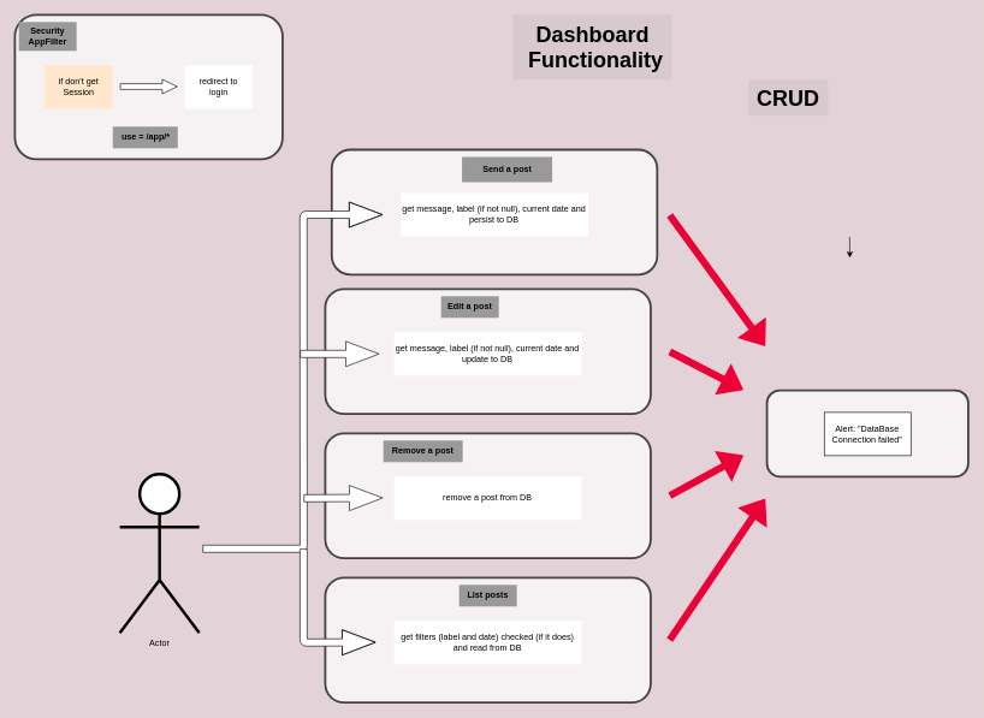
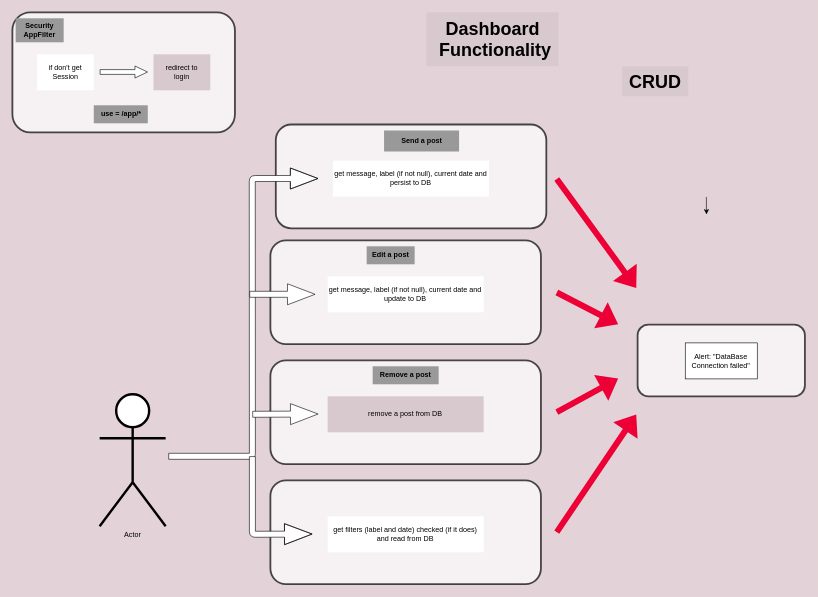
  <mxCell id="0" />
  <mxCell id="1" parent="0" />
  <mxCell id="2" value="" style="rounded=1;whiteSpace=wrap;html=1;shadow=0;strokeWidth=3;fontColor=#000000;opacity=70;" parent="1" vertex="1"><mxGeometry x="459" y="207" width="450.87" height="173" as="geometry" /></mxCell>
  <mxCell id="3" value="&lt;font style=&quot;font-size: 30px;&quot; color=&quot;#000000&quot;&gt;Dashboard&lt;br&gt;&amp;nbsp;Functionality&lt;br&gt;&lt;/font&gt;" style="text;html=1;align=center;verticalAlign=middle;resizable=0;points=[];autosize=1;strokeColor=none;fillColor=#d8c9ce;shadow=0;strokeWidth=3;fontStyle=1" parent="1" vertex="1"><mxGeometry x="710" y="20" width="220" height="90" as="geometry" /></mxCell>
  <mxCell id="4" value="Actor" style="shape=umlActor;verticalLabelPosition=bottom;verticalAlign=top;html=1;outlineConnect=0;strokeColor=#000000;strokeWidth=4;fontColor=#000000;" parent="1" vertex="1"><mxGeometry x="165.44" y="656.5" width="110" height="220" as="geometry" /></mxCell>
  <mxCell id="5" value="get message, label (if not null), current date and persist to DB" style="rounded=0;whiteSpace=wrap;html=1;strokeColor=none;strokeWidth=4;" parent="1" vertex="1"><mxGeometry x="554.43" y="267" width="260" height="60" as="geometry" /></mxCell>
  <mxCell id="6" value="&lt;b&gt;Send a post&lt;br&gt;&lt;/b&gt;" style="text;html=1;align=center;verticalAlign=middle;resizable=0;points=[];autosize=1;strokeColor=none;fillColor=#999999;fontColor=#000000;labelBackgroundColor=none;labelBorderColor=none;" parent="1" vertex="1"><mxGeometry x="639.43" y="217" width="125" height="35" as="geometry" /></mxCell>
  <mxCell id="7" value="" style="rounded=1;whiteSpace=wrap;html=1;shadow=0;strokeWidth=3;fontColor=#000000;opacity=70;" parent="1" vertex="1"><mxGeometry x="20" y="20" width="370.87" height="200" as="geometry" /></mxCell>
  <mxCell id="8" value="&lt;b&gt;Security&lt;br&gt;AppFilter&lt;br&gt;&lt;/b&gt;" style="text;html=1;align=center;verticalAlign=middle;resizable=0;points=[];autosize=1;strokeColor=none;fillColor=#999999;fontColor=#000000;labelBackgroundColor=none;labelBorderColor=none;" parent="1" vertex="1"><mxGeometry x="25.44" y="30" width="80" height="40" as="geometry" /></mxCell>
- <mxCell id="9" value="if don't get Session" style="rounded=0;whiteSpace=wrap;html=1;strokeColor=none;strokeWidth=4;fillColor=#ffe6cc;" parent="1" vertex="1"><mxGeometry x="61.09" y="90" width="94.56" height="60" as="geometry" /></mxCell>
+ <mxCell id="9" value="if don't get Session" style="rounded=0;whiteSpace=wrap;html=1;strokeColor=none;strokeWidth=4;" parent="1" vertex="1"><mxGeometry x="61.09" y="90" width="94.56" height="60" as="geometry" /></mxCell>
  <mxCell id="10" value="" style="shape=flexArrow;endArrow=classic;html=1;fillColor=default;endWidth=11;endSize=6.63;width=8;" parent="1" edge="1"><mxGeometry width="50" height="50" relative="1" as="geometry"><mxPoint x="165.65" y="119.5" as="sourcePoint" /><mxPoint x="245.65" y="119.5" as="targetPoint" /></mxGeometry></mxCell>
- <mxCell id="11" value="redirect to&lt;br&gt;login" style="rounded=0;whiteSpace=wrap;html=1;strokeColor=none;strokeWidth=4;" parent="1" vertex="1"><mxGeometry x="255.21" y="90" width="94.56" height="60" as="geometry" /></mxCell>
+ <mxCell id="11" value="redirect to&lt;br&gt;login" style="rounded=0;whiteSpace=wrap;html=1;strokeColor=none;strokeWidth=4;fillColor=#d8c9ce;" parent="1" vertex="1"><mxGeometry x="255.21" y="90" width="94.56" height="60" as="geometry" /></mxCell>
  <mxCell id="12" value="" style="shape=flexArrow;endArrow=classic;html=1;fillColor=default;endWidth=24;endSize=15;" parent="1" edge="1"><mxGeometry width="50" height="50" relative="1" as="geometry"><mxPoint x="280" y="760" as="sourcePoint" /><mxPoint x="529.77" y="297" as="targetPoint" /><Array as="points"><mxPoint x="420" y="760" /><mxPoint x="419.77" y="297" /></Array></mxGeometry></mxCell>
  <mxCell id="13" value="&lt;b&gt;use = /app/*&lt;br&gt;&lt;/b&gt;" style="text;html=1;align=center;verticalAlign=middle;resizable=0;points=[];autosize=1;strokeColor=none;fillColor=#999999;fontColor=#000000;labelBackgroundColor=none;labelBorderColor=none;" parent="1" vertex="1"><mxGeometry x="155.65" y="175" width="90" height="30" as="geometry" /></mxCell>
  <mxCell id="14" value="" style="shape=flexArrow;endArrow=classic;html=1;fillColor=#ED0036;strokeColor=none;endWidth=38;endSize=10.4;" parent="1" edge="1"><mxGeometry width="50" height="50" relative="1" as="geometry"><mxPoint x="927" y="297.25" as="sourcePoint" /><mxPoint x="1060" y="480" as="targetPoint" /></mxGeometry></mxCell>
  <mxCell id="15" style="edgeStyle=none;html=1;" parent="1" edge="1"><mxGeometry relative="1" as="geometry"><mxPoint x="1176.62" y="327.75" as="sourcePoint" /><mxPoint x="1176.813" y="356.75" as="targetPoint" /></mxGeometry></mxCell>
  <mxCell id="16" value="&lt;font style=&quot;font-size: 30px;&quot; color=&quot;#000000&quot;&gt;CRUD&lt;br&gt;&lt;/font&gt;" style="text;html=1;align=center;verticalAlign=middle;resizable=0;points=[];autosize=1;strokeColor=none;fillColor=#d8c9ce;shadow=0;strokeWidth=4;fontStyle=1" parent="1" vertex="1"><mxGeometry x="1036.42" y="110" width="110" height="50" as="geometry" /></mxCell>
  <mxCell id="17" value="" style="rounded=1;whiteSpace=wrap;html=1;shadow=0;strokeWidth=3;fontColor=#000000;opacity=70;" parent="1" vertex="1"><mxGeometry x="450" y="400" width="450.87" height="173" as="geometry" /></mxCell>
  <mxCell id="18" value="get message, label (if not null), current date and update to DB" style="rounded=0;whiteSpace=wrap;html=1;strokeColor=none;strokeWidth=4;" parent="1" vertex="1"><mxGeometry x="545.43" y="460" width="260" height="60" as="geometry" /></mxCell>
  <mxCell id="19" value="&lt;b&gt;Edit a post&lt;br&gt;&lt;/b&gt;" style="text;html=1;align=center;verticalAlign=middle;resizable=0;points=[];autosize=1;strokeColor=none;fillColor=#999999;fontColor=#000000;labelBackgroundColor=none;labelBorderColor=none;" parent="1" vertex="1"><mxGeometry x="610.43" y="410" width="80" height="30" as="geometry" /></mxCell>
  <mxCell id="20" value="" style="rounded=1;whiteSpace=wrap;html=1;shadow=0;strokeWidth=3;fontColor=#000000;opacity=70;" parent="1" vertex="1"><mxGeometry x="1062" y="540.5" width="278.83" height="119.5" as="geometry" /></mxCell>
  <mxCell id="21" value="" style="shape=flexArrow;endArrow=classic;html=1;fillColor=#ED0036;strokeColor=none;endWidth=38;endSize=10.4;" parent="1" edge="1"><mxGeometry width="50" height="50" relative="1" as="geometry"><mxPoint x="927" y="486.75" as="sourcePoint" /><mxPoint x="1030" y="540" as="targetPoint" /></mxGeometry></mxCell>
  <mxCell id="22" value="Alert: &quot;DataBase Connection failed&quot;" style="rounded=0;whiteSpace=wrap;html=1;" parent="1" vertex="1"><mxGeometry x="1141.42" y="571" width="120" height="60" as="geometry" /></mxCell>
  <mxCell id="23" value="" style="shape=flexArrow;endArrow=classic;html=1;fillColor=default;endWidth=24;endSize=15;" parent="1" edge="1"><mxGeometry width="50" height="50" relative="1" as="geometry"><mxPoint x="415" y="490" as="sourcePoint" /><mxPoint x="524.98" y="490" as="targetPoint" /><Array as="points"><mxPoint x="414.98" y="490" /></Array></mxGeometry></mxCell>
  <mxCell id="24" value="" style="rounded=1;whiteSpace=wrap;html=1;shadow=0;strokeWidth=3;fontColor=#000000;opacity=70;" parent="1" vertex="1"><mxGeometry x="450" y="600" width="450.87" height="173" as="geometry" /></mxCell>
- <mxCell id="25" value="remove a post from DB" style="rounded=0;whiteSpace=wrap;html=1;strokeColor=none;strokeWidth=4;" parent="1" vertex="1"><mxGeometry x="545.43" y="660" width="260" height="60" as="geometry" /></mxCell>
- <mxCell id="26" value="&lt;b&gt;Remove a post&lt;br&gt;&lt;/b&gt;" style="text;html=1;align=center;verticalAlign=middle;resizable=0;points=[];autosize=1;strokeColor=none;fillColor=#999999;fontColor=#000000;labelBackgroundColor=none;labelBorderColor=none;" parent="1" vertex="1"><mxGeometry x="530.43" y="610" width="110" height="30" as="geometry" /></mxCell>
+ <mxCell id="25" value="remove a post from DB" style="rounded=0;whiteSpace=wrap;html=1;strokeColor=none;strokeWidth=4;fillColor=#d8c9ce;" parent="1" vertex="1"><mxGeometry x="545.43" y="660" width="260" height="60" as="geometry" /></mxCell>
+ <mxCell id="26" value="&lt;b&gt;Remove a post&lt;br&gt;&lt;/b&gt;" style="text;html=1;align=center;verticalAlign=middle;resizable=0;points=[];autosize=1;strokeColor=none;fillColor=#999999;fontColor=#000000;labelBackgroundColor=none;labelBorderColor=none;" parent="1" vertex="1"><mxGeometry x="620.43" y="610" width="110" height="30" as="geometry" /></mxCell>
  <mxCell id="27" value="" style="shape=flexArrow;endArrow=classic;html=1;fillColor=#ED0036;strokeColor=none;endWidth=38;endSize=10.4;" parent="1" edge="1"><mxGeometry width="50" height="50" relative="1" as="geometry"><mxPoint x="927" y="686.75" as="sourcePoint" /><mxPoint x="1030" y="630" as="targetPoint" /></mxGeometry></mxCell>
  <mxCell id="28" value="" style="shape=flexArrow;endArrow=classic;html=1;fillColor=default;endWidth=24;endSize=15;" parent="1" edge="1"><mxGeometry width="50" height="50" relative="1" as="geometry"><mxPoint x="420" y="690" as="sourcePoint" /><mxPoint x="530" y="689.5" as="targetPoint" /><Array as="points" /></mxGeometry></mxCell>
  <mxCell id="29" value="" style="rounded=1;whiteSpace=wrap;html=1;shadow=0;strokeWidth=3;fontColor=#000000;opacity=70;" parent="1" vertex="1"><mxGeometry x="450" y="800" width="450.87" height="173" as="geometry" /></mxCell>
  <mxCell id="30" value="get filters (label and date) checked (if it does) and read from DB" style="rounded=0;whiteSpace=wrap;html=1;strokeColor=none;strokeWidth=4;" parent="1" vertex="1"><mxGeometry x="545.43" y="860" width="260" height="60" as="geometry" /></mxCell>
- <mxCell id="31" value="&lt;b&gt;List posts&lt;br&gt;&lt;/b&gt;" style="text;html=1;align=center;verticalAlign=middle;resizable=0;points=[];autosize=1;strokeColor=none;fillColor=#999999;fontColor=#000000;labelBackgroundColor=none;labelBorderColor=none;" parent="1" vertex="1"><mxGeometry x="635.43" y="810" width="80" height="30" as="geometry" /></mxCell>
  <mxCell id="32" value="" style="shape=flexArrow;endArrow=classic;html=1;fillColor=#ED0036;strokeColor=none;endWidth=38;endSize=10.4;" parent="1" edge="1"><mxGeometry width="50" height="50" relative="1" as="geometry"><mxPoint x="927" y="886.75" as="sourcePoint" /><mxPoint x="1060" y="690" as="targetPoint" /></mxGeometry></mxCell>
  <mxCell id="33" value="" style="shape=flexArrow;endArrow=classic;html=1;fillColor=default;endWidth=24;endSize=15;" parent="1" edge="1"><mxGeometry width="50" height="50" relative="1" as="geometry"><mxPoint x="420" y="760" as="sourcePoint" /><mxPoint x="520" y="889.58" as="targetPoint" /><Array as="points"><mxPoint x="420" y="890" /></Array></mxGeometry></mxCell>
